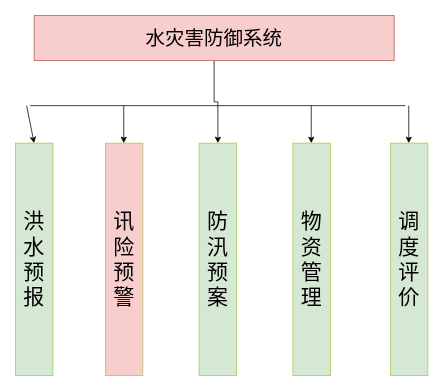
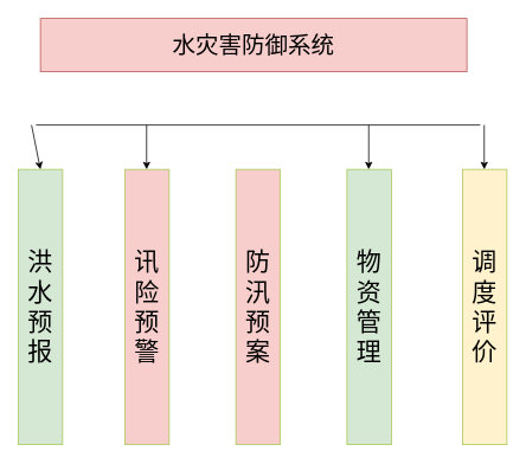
  <mxCell id="0" />
  <mxCell id="1" parent="0" />
- <mxCell id="2" style="edgeStyle=orthogonalEdgeStyle;rounded=0;orthogonalLoop=1;jettySize=auto;html=1;exitX=0.5;exitY=1;exitDx=0;exitDy=0;entryX=0.5;entryY=0;entryDx=0;entryDy=0;" edge="1" parent="1" source="3" target="5"><mxGeometry relative="1" as="geometry" /></mxCell>
  <mxCell id="3" value="&lt;font style=&quot;font-size: 26px;&quot;&gt;水灾害防御系统&lt;/font&gt;" style="rounded=0;whiteSpace=wrap;html=1;fillColor=#f8cecc;strokeColor=#b85450;" vertex="1" parent="1"><mxGeometry x="45" y="20" width="480" height="60" as="geometry" /></mxCell>
  <mxCell id="4" value="&lt;font style=&quot;font-size: 28px;&quot;&gt;讯险预警&lt;/font&gt;" style="rounded=0;whiteSpace=wrap;html=1;fillColor=#f8cecc;strokeColor=#a7c752;" vertex="1" parent="1"><mxGeometry x="140" y="190" width="50" height="310" as="geometry" /></mxCell>
- <mxCell id="5" value="&lt;font style=&quot;font-size: 28px;&quot;&gt;防汛预案&lt;/font&gt;" style="rounded=0;whiteSpace=wrap;html=1;fillColor=#d5e8d4;strokeColor=#a7c752;" vertex="1" parent="1"><mxGeometry x="265" y="190" width="50" height="310" as="geometry" /></mxCell>
+ <mxCell id="5" value="&lt;font style=&quot;font-size: 28px;&quot;&gt;防汛预案&lt;/font&gt;" style="rounded=0;whiteSpace=wrap;html=1;fillColor=#f8cecc;strokeColor=#a7c752;" vertex="1" parent="1"><mxGeometry x="265" y="190" width="50" height="310" as="geometry" /></mxCell>
  <mxCell id="6" value="&lt;font style=&quot;font-size: 28px;&quot;&gt;洪水预报&lt;/font&gt;" style="rounded=0;whiteSpace=wrap;html=1;fillColor=#d5e8d4;strokeColor=#a7c752;" vertex="1" parent="1"><mxGeometry x="20" y="190" width="50" height="310" as="geometry" /></mxCell>
  <mxCell id="7" value="&lt;font style=&quot;font-size: 28px;&quot;&gt;物资管理&lt;/font&gt;" style="rounded=0;whiteSpace=wrap;html=1;fillColor=#d5e8d4;strokeColor=#a7c752;" vertex="1" parent="1"><mxGeometry x="390" y="190" width="50" height="310" as="geometry" /></mxCell>
- <mxCell id="8" value="&lt;font style=&quot;font-size: 28px;&quot;&gt;调度评价&lt;/font&gt;" style="rounded=0;whiteSpace=wrap;html=1;fillColor=#d5e8d4;strokeColor=#a7c752;" vertex="1" parent="1"><mxGeometry x="520" y="190" width="50" height="310" as="geometry" /></mxCell>
+ <mxCell id="8" value="&lt;font style=&quot;font-size: 28px;&quot;&gt;调度评价&lt;/font&gt;" style="rounded=0;whiteSpace=wrap;html=1;fillColor=#fff2cc;strokeColor=#a7c752;" vertex="1" parent="1"><mxGeometry x="520" y="190" width="50" height="310" as="geometry" /></mxCell>
  <mxCell id="9" value="" style="endArrow=none;html=1;rounded=0;" edge="1" parent="1"><mxGeometry width="50" height="50" relative="1" as="geometry"><mxPoint x="40" y="140" as="sourcePoint" /><mxPoint x="290" y="140" as="targetPoint" /></mxGeometry></mxCell>
  <mxCell id="10" value="" style="endArrow=none;html=1;rounded=0;" edge="1" parent="1"><mxGeometry width="50" height="50" relative="1" as="geometry"><mxPoint x="290" y="140" as="sourcePoint" /><mxPoint x="540" y="140" as="targetPoint" /></mxGeometry></mxCell>
  <mxCell id="11" value="" style="endArrow=classic;html=1;rounded=0;entryX=0.5;entryY=0;entryDx=0;entryDy=0;" edge="1" parent="1" target="6"><mxGeometry width="50" height="50" relative="1" as="geometry"><mxPoint x="35" y="140" as="sourcePoint" /><mxPoint x="0" y="150" as="targetPoint" /></mxGeometry></mxCell>
  <mxCell id="12" value="" style="endArrow=classic;html=1;rounded=0;entryX=0.5;entryY=0;entryDx=0;entryDy=0;" edge="1" parent="1"><mxGeometry width="50" height="50" relative="1" as="geometry"><mxPoint x="164.5" y="140" as="sourcePoint" /><mxPoint x="164.5" y="190" as="targetPoint" /></mxGeometry></mxCell>
  <mxCell id="13" value="" style="endArrow=classic;html=1;rounded=0;entryX=0.5;entryY=0;entryDx=0;entryDy=0;" edge="1" parent="1"><mxGeometry width="50" height="50" relative="1" as="geometry"><mxPoint x="414.5" y="140" as="sourcePoint" /><mxPoint x="414.5" y="190" as="targetPoint" /></mxGeometry></mxCell>
  <mxCell id="14" value="" style="endArrow=classic;html=1;rounded=0;entryX=0.5;entryY=0;entryDx=0;entryDy=0;" edge="1" parent="1"><mxGeometry width="50" height="50" relative="1" as="geometry"><mxPoint x="544.5" y="140" as="sourcePoint" /><mxPoint x="544.5" y="190" as="targetPoint" /></mxGeometry></mxCell>
